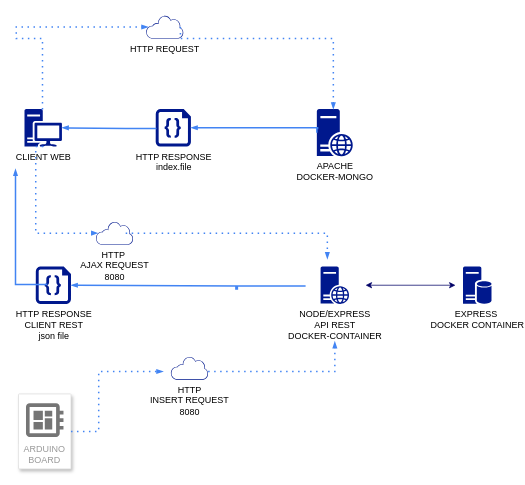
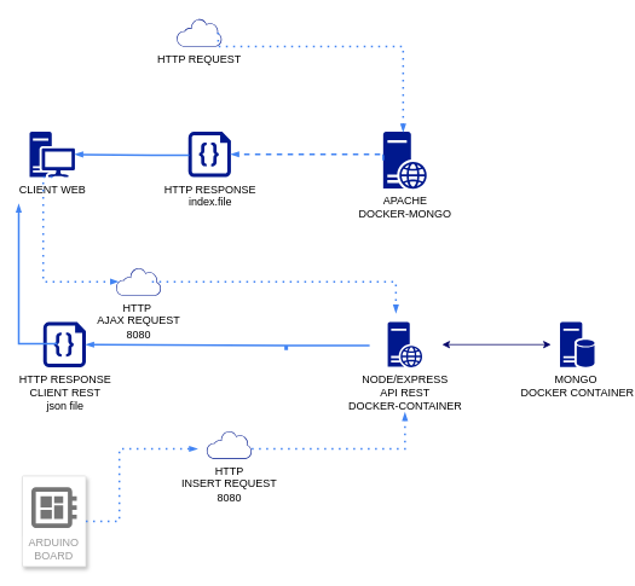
  <mxCell id="0" />
  <mxCell id="1" parent="0" />
  <mxCell id="2" value="NODE/EXPRESS&lt;br&gt;API REST&lt;br&gt;DOCKER-CONTAINER" style="aspect=fixed;pointerEvents=1;shadow=0;dashed=0;html=1;strokeColor=none;labelPosition=center;verticalLabelPosition=bottom;verticalAlign=top;align=center;fillColor=#00188D;shape=mxgraph.mscae.enterprise.web_server;rounded=1;labelBackgroundColor=#ffffff;" vertex="1" parent="1"><mxGeometry x="427" y="355" width="38" height="50" as="geometry" /></mxCell>
  <mxCell id="3" value="APACHE&lt;br&gt;DOCKER-MONGO&lt;br&gt;" style="aspect=fixed;pointerEvents=1;shadow=0;dashed=0;html=1;strokeColor=none;labelPosition=center;verticalLabelPosition=bottom;verticalAlign=top;align=center;fillColor=#00188D;shape=mxgraph.mscae.enterprise.web_server;rounded=1;labelBackgroundColor=#ffffff;" vertex="1" parent="1"><mxGeometry x="422" y="145" width="48" height="63.16" as="geometry" /></mxCell>
  <mxCell id="4" value="CLIENT WEB" style="aspect=fixed;pointerEvents=1;shadow=0;dashed=0;html=1;strokeColor=none;labelPosition=center;verticalLabelPosition=bottom;verticalAlign=top;align=center;fillColor=#00188D;shape=mxgraph.mscae.enterprise.workstation_client;rounded=1;labelBackgroundColor=#ffffff;" vertex="1" parent="1"><mxGeometry x="32" y="145" width="50" height="50" as="geometry" /></mxCell>
  <mxCell id="5" value="ARDUINO BOARD" style="strokeColor=#dddddd;shadow=1;strokeWidth=1;rounded=1;absoluteArcSize=1;arcSize=2;labelPosition=center;verticalLabelPosition=middle;align=center;verticalAlign=bottom;spacingLeft=0;fontColor=#999999;fontSize=12;whiteSpace=wrap;spacingBottom=2;labelBackgroundColor=#ffffff;html=1;" vertex="1" parent="1"><mxGeometry x="24" y="525" width="70" height="100" as="geometry" /></mxCell>
  <mxCell id="6" value="" style="dashed=0;connectable=0;html=1;fillColor=#757575;strokeColor=none;shape=mxgraph.gcp2.circuit_board;part=1;" vertex="1" parent="5"><mxGeometry x="0.5" width="50" height="45" relative="1" as="geometry"><mxPoint x="-25" y="12.5" as="offset" /></mxGeometry></mxCell>
- <mxCell id="7" value="EXPRESS&amp;nbsp;&lt;br&gt;DOCKER CONTAINER" style="aspect=fixed;pointerEvents=1;shadow=0;dashed=0;html=1;strokeColor=none;labelPosition=center;verticalLabelPosition=bottom;verticalAlign=top;align=center;fillColor=#00188D;shape=mxgraph.mscae.enterprise.database_server;rounded=1;labelBackgroundColor=#ffffff;" vertex="1" parent="1"><mxGeometry x="617" y="355" width="38" height="50" as="geometry" /></mxCell>
- <mxCell id="8" value="" style="edgeStyle=orthogonalEdgeStyle;fontSize=12;html=1;endArrow=blockThin;endFill=1;rounded=0;strokeWidth=2;endSize=4;startSize=4;dashed=1;dashPattern=1 3;strokeColor=#4284F3;exitX=0.48;exitY=0.01;exitDx=0;exitDy=0;exitPerimeter=0;entryX=0.06;entryY=0.5;entryDx=0;entryDy=0;entryPerimeter=0;" edge="1" parent="1" source="4" target="10"><mxGeometry width="100" relative="1" as="geometry"><mxPoint x="17" y="145" as="sourcePoint" /><mxPoint x="437" y="145" as="targetPoint" /><Array as="points"><mxPoint x="21" y="51" /></Array></mxGeometry></mxCell>
+ <mxCell id="7" value="MONGO&amp;nbsp;&lt;br&gt;DOCKER CONTAINER" style="aspect=fixed;pointerEvents=1;shadow=0;dashed=0;html=1;strokeColor=none;labelPosition=center;verticalLabelPosition=bottom;verticalAlign=top;align=center;fillColor=#00188D;shape=mxgraph.mscae.enterprise.database_server;rounded=1;labelBackgroundColor=#ffffff;" vertex="1" parent="1"><mxGeometry x="617" y="355" width="38" height="50" as="geometry" /></mxCell>
  <mxCell id="9" value="HTTP RESPONSE&lt;br&gt;index.file" style="aspect=fixed;pointerEvents=1;shadow=0;dashed=0;html=1;strokeColor=none;labelPosition=center;verticalLabelPosition=bottom;verticalAlign=top;align=center;fillColor=#00188D;shape=mxgraph.azure.code_file;rounded=1;labelBackgroundColor=#ffffff;" vertex="1" parent="1"><mxGeometry x="207" y="145" width="47" height="50" as="geometry" /></mxCell>
  <mxCell id="10" value="HTTP REQUEST" style="aspect=fixed;pointerEvents=1;shadow=0;dashed=0;html=1;strokeColor=none;labelPosition=center;verticalLabelPosition=bottom;verticalAlign=top;align=center;fillColor=#00188D;shape=mxgraph.mscae.enterprise.internet_hollow;rounded=1;labelBackgroundColor=#ffffff;" vertex="1" parent="1"><mxGeometry x="194" y="20" width="50" height="31" as="geometry" /></mxCell>
  <mxCell id="11" value="" style="edgeStyle=orthogonalEdgeStyle;fontSize=12;html=1;endArrow=blockThin;endFill=1;rounded=0;strokeWidth=2;endSize=4;startSize=4;dashed=1;dashPattern=1 3;strokeColor=#4284F3;exitX=0.92;exitY=0.5;exitDx=0;exitDy=0;exitPerimeter=0;" edge="1" parent="1" source="10"><mxGeometry width="100" relative="1" as="geometry"><mxPoint x="406.996" y="136.43" as="sourcePoint" /><mxPoint x="444" y="145" as="targetPoint" /><Array as="points"><mxPoint x="444" y="51" /></Array></mxGeometry></mxCell>
  <mxCell id="12" value="HTTP RESPONSE&lt;br&gt;CLIENT REST&lt;br&gt;json file&lt;br&gt;" style="aspect=fixed;pointerEvents=1;shadow=0;dashed=0;html=1;strokeColor=none;labelPosition=center;verticalLabelPosition=bottom;verticalAlign=top;align=center;fillColor=#00188D;shape=mxgraph.azure.code_file;rounded=1;labelBackgroundColor=#ffffff;" vertex="1" parent="1"><mxGeometry x="47" y="355" width="47" height="50" as="geometry" /></mxCell>
- <mxCell id="13" value="" style="edgeStyle=orthogonalEdgeStyle;fontSize=12;html=1;endArrow=blockThin;endFill=1;rounded=0;strokeWidth=2;endSize=4;startSize=4;dashed=0;strokeColor=#4284F3;exitX=0;exitY=0.5;exitDx=0;exitDy=0;exitPerimeter=0;entryX=1;entryY=0.5;entryDx=0;entryDy=0;entryPerimeter=0;" edge="1" parent="1" source="3" target="9"><mxGeometry width="100" relative="1" as="geometry"><mxPoint x="537" y="476.426" as="sourcePoint" /><mxPoint x="147" y="244.997" as="targetPoint" /><Array as="points"><mxPoint x="423" y="171" /></Array></mxGeometry></mxCell>
+ <mxCell id="13" value="" style="edgeStyle=orthogonalEdgeStyle;fontSize=12;html=1;endArrow=blockThin;endFill=1;rounded=0;strokeWidth=2;endSize=4;startSize=4;dashed=1;strokeColor=#4284F3;exitX=0;exitY=0.5;exitDx=0;exitDy=0;exitPerimeter=0;entryX=1;entryY=0.5;entryDx=0;entryDy=0;entryPerimeter=0;" edge="1" parent="1" source="3" target="9"><mxGeometry width="100" relative="1" as="geometry"><mxPoint x="537" y="476.426" as="sourcePoint" /><mxPoint x="147" y="244.997" as="targetPoint" /><Array as="points"><mxPoint x="423" y="171" /></Array></mxGeometry></mxCell>
  <mxCell id="14" value="" style="edgeStyle=orthogonalEdgeStyle;fontSize=12;html=1;endArrow=blockThin;endFill=1;rounded=0;strokeWidth=2;endSize=4;startSize=4;dashed=0;strokeColor=#4284F3;exitX=0;exitY=0.5;exitDx=0;exitDy=0;exitPerimeter=0;entryX=1;entryY=0.5;entryDx=0;entryDy=0;entryPerimeter=0;" edge="1" parent="1" source="9" target="4"><mxGeometry width="100" relative="1" as="geometry"><mxPoint x="235.574" y="300.716" as="sourcePoint" /><mxPoint x="67.003" y="295.001" as="targetPoint" /><Array as="points"><mxPoint x="167" y="171" /><mxPoint x="167" y="171" /></Array></mxGeometry></mxCell>
  <mxCell id="15" value="HTTP&amp;nbsp;&lt;br&gt;AJAX REQUEST&lt;br&gt;8080" style="aspect=fixed;pointerEvents=1;shadow=0;dashed=0;html=1;strokeColor=none;labelPosition=center;verticalLabelPosition=bottom;verticalAlign=top;align=center;fillColor=#00188D;shape=mxgraph.mscae.enterprise.internet_hollow;rounded=1;labelBackgroundColor=#ffffff;" vertex="1" parent="1"><mxGeometry x="127" y="295" width="50" height="31" as="geometry" /></mxCell>
  <mxCell id="16" value="" style="edgeStyle=orthogonalEdgeStyle;fontSize=12;html=1;endArrow=blockThin;endFill=1;rounded=0;strokeWidth=2;endSize=4;startSize=4;dashed=1;dashPattern=1 3;strokeColor=#4284F3;exitX=0.5;exitY=1;exitDx=0;exitDy=0;exitPerimeter=0;entryX=0.06;entryY=0.5;entryDx=0;entryDy=0;entryPerimeter=0;" edge="1" parent="1" source="4" target="15"><mxGeometry width="100" relative="1" as="geometry"><mxPoint x="78.286" y="354.997" as="sourcePoint" /><mxPoint x="244" y="260.711" as="targetPoint" /><Array as="points"><mxPoint x="47" y="195" /><mxPoint x="47" y="311" /></Array></mxGeometry></mxCell>
  <mxCell id="17" value="" style="edgeStyle=orthogonalEdgeStyle;fontSize=12;html=1;endArrow=blockThin;endFill=1;rounded=0;strokeWidth=2;endSize=4;startSize=4;dashed=1;dashPattern=1 3;strokeColor=#4284F3;exitX=0.92;exitY=0.5;exitDx=0;exitDy=0;exitPerimeter=0;" edge="1" parent="1"><mxGeometry width="100" relative="1" as="geometry"><mxPoint x="166.997" y="310.711" as="sourcePoint" /><mxPoint x="436" y="345" as="targetPoint" /><Array as="points"><mxPoint x="436" y="311" /></Array></mxGeometry></mxCell>
  <mxCell id="18" value="" style="edgeStyle=orthogonalEdgeStyle;fontSize=12;html=1;endArrow=blockThin;endFill=1;rounded=0;strokeWidth=2;endSize=4;startSize=4;dashed=0;strokeColor=#4284F3;entryX=1;entryY=0.5;entryDx=0;entryDy=0;entryPerimeter=0;" edge="1" parent="1" target="12"><mxGeometry width="100" relative="1" as="geometry"><mxPoint x="407" y="381" as="sourcePoint" /><mxPoint x="146" y="455" as="targetPoint" /><Array as="points"><mxPoint x="314" y="381" /><mxPoint x="314" y="385" /><mxPoint x="316" y="385" /><mxPoint x="316" y="381" /></Array></mxGeometry></mxCell>
  <mxCell id="19" value="" style="edgeStyle=orthogonalEdgeStyle;fontSize=12;html=1;endArrow=blockThin;endFill=1;rounded=0;strokeWidth=2;endSize=4;startSize=4;dashed=0;strokeColor=#4284F3;exitX=0.307;exitY=0.454;exitDx=0;exitDy=0;exitPerimeter=0;" edge="1" parent="1" source="12"><mxGeometry width="100" relative="1" as="geometry"><mxPoint x="7" y="379.281" as="sourcePoint" /><mxPoint x="20" y="225" as="targetPoint" /><Array as="points"><mxPoint x="61" y="379" /><mxPoint x="20" y="379" /></Array></mxGeometry></mxCell>
  <mxCell id="20" value="" style="edgeStyle=orthogonalEdgeStyle;fontSize=12;html=1;endArrow=blockThin;endFill=1;rounded=0;strokeWidth=2;endSize=4;startSize=4;dashed=1;dashPattern=1 3;strokeColor=#4284F3;exitX=1;exitY=0.5;exitDx=0;exitDy=0;" edge="1" parent="1" source="5"><mxGeometry width="100" relative="1" as="geometry"><mxPoint x="141.146" y="616.287" as="sourcePoint" /><mxPoint x="217" y="495" as="targetPoint" /><Array as="points"><mxPoint x="131" y="575" /><mxPoint x="131" y="495" /></Array></mxGeometry></mxCell>
  <mxCell id="21" value="HTTP&lt;br&gt;INSERT REQUEST&lt;br&gt;8080" style="aspect=fixed;pointerEvents=1;shadow=0;dashed=0;html=1;strokeColor=none;labelPosition=center;verticalLabelPosition=bottom;verticalAlign=top;align=center;fillColor=#00188D;shape=mxgraph.mscae.enterprise.internet_hollow;rounded=1;labelBackgroundColor=#ffffff;" vertex="1" parent="1"><mxGeometry x="227" y="475" width="50" height="31" as="geometry" /></mxCell>
  <mxCell id="22" value="" style="edgeStyle=orthogonalEdgeStyle;fontSize=12;html=1;endArrow=blockThin;endFill=1;rounded=0;strokeWidth=2;endSize=4;startSize=4;dashed=1;dashPattern=1 3;strokeColor=#4284F3;" edge="1" parent="1" source="21"><mxGeometry width="100" relative="1" as="geometry"><mxPoint x="357.003" y="564.997" as="sourcePoint" /><mxPoint x="446" y="455" as="targetPoint" /><Array as="points"><mxPoint x="446" y="495" /></Array></mxGeometry></mxCell>
  <mxCell id="23" value="" style="endArrow=classic;startArrow=classic;html=1;strokeColor=#000066;" edge="1" parent="1"><mxGeometry width="50" height="50" relative="1" as="geometry"><mxPoint x="487" y="380" as="sourcePoint" /><mxPoint x="607" y="380" as="targetPoint" /></mxGeometry></mxCell>
